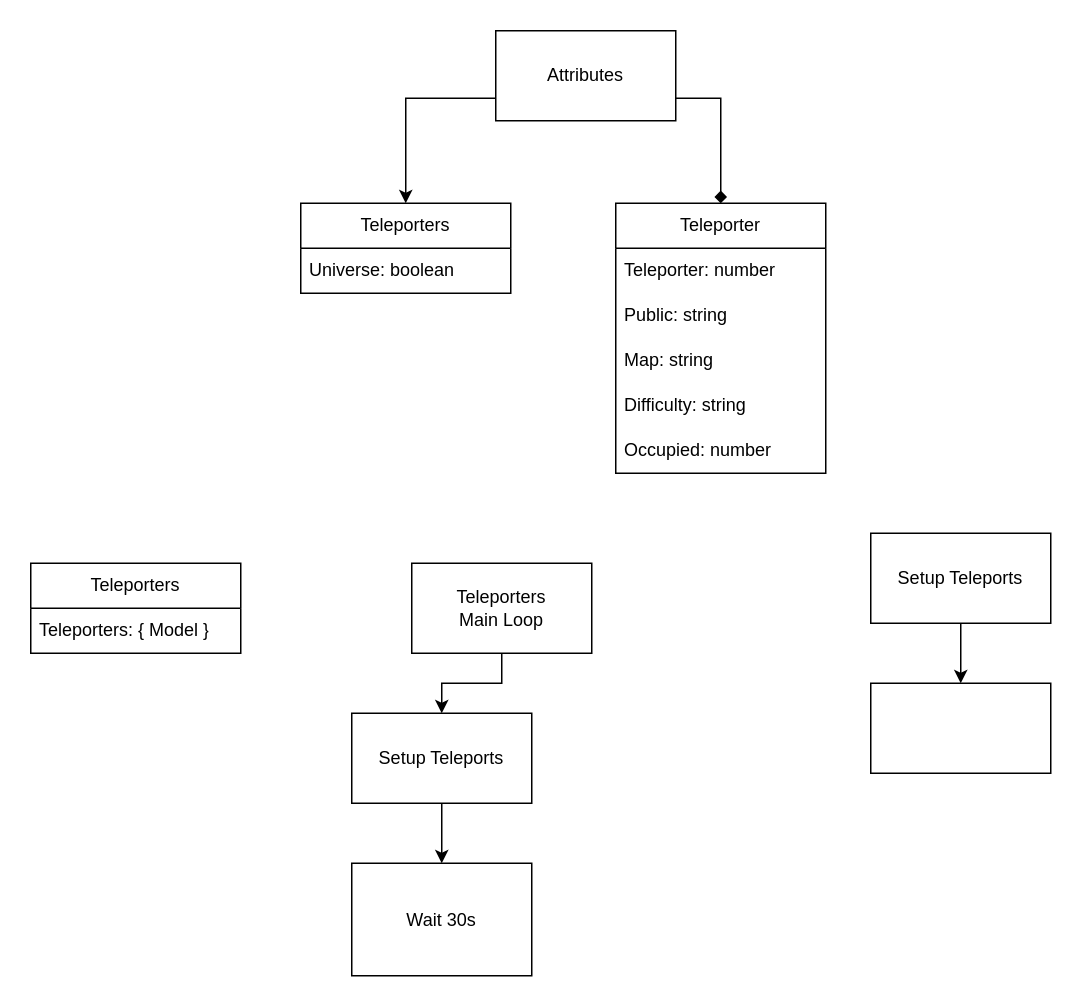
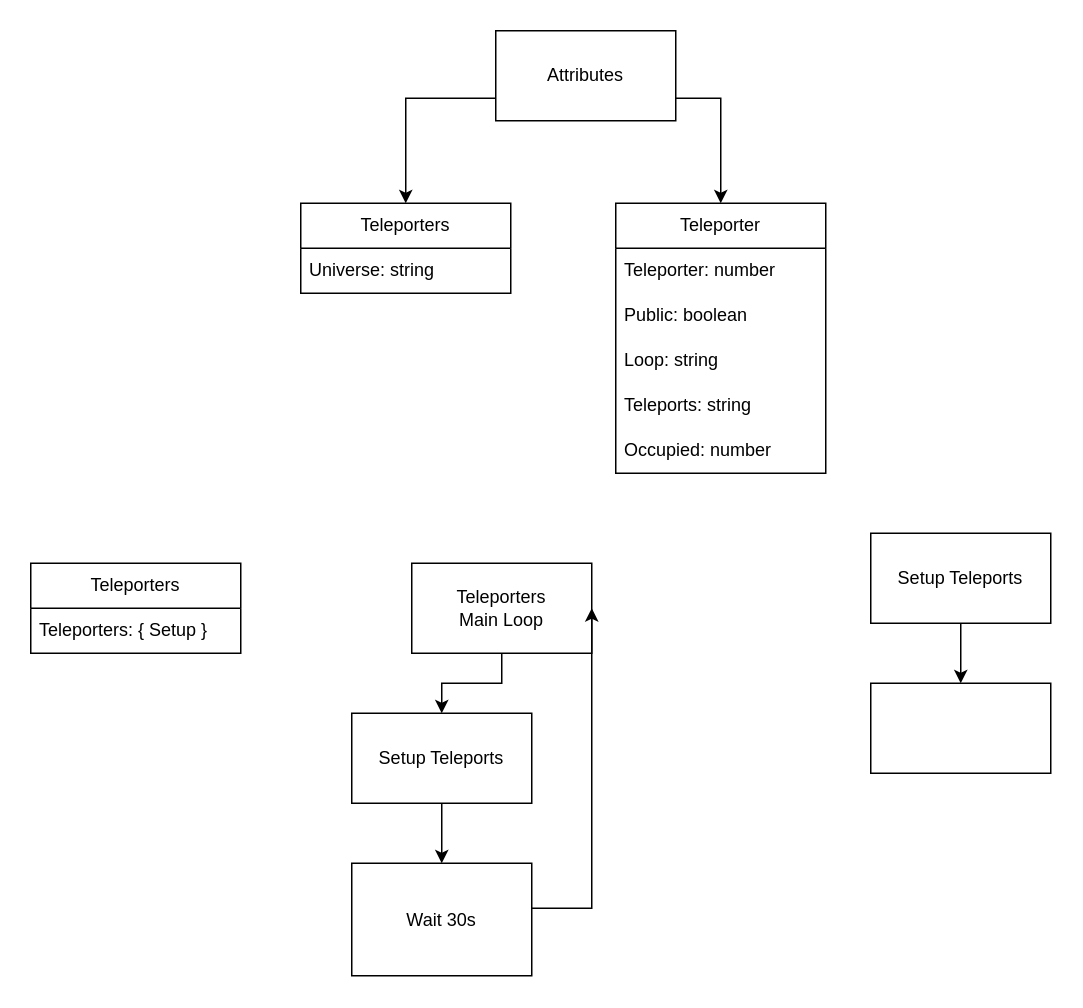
  <mxCell id="0" />
  <mxCell id="1" parent="0" />
  <mxCell id="2" value="Teleporters" style="swimlane;fontStyle=0;childLayout=stackLayout;horizontal=1;startSize=30;horizontalStack=0;resizeParent=1;resizeParentMax=0;resizeLast=0;collapsible=1;marginBottom=0;whiteSpace=wrap;html=1;" vertex="1" parent="1"><mxGeometry x="200" y="135" width="140" height="60" as="geometry" /></mxCell>
- <mxCell id="3" value="Universe: boolean" style="text;strokeColor=none;fillColor=none;align=left;verticalAlign=middle;spacingLeft=4;spacingRight=4;overflow=hidden;points=[[0,0.5],[1,0.5]];portConstraint=eastwest;rotatable=0;whiteSpace=wrap;html=1;" vertex="1" parent="2"><mxGeometry y="30" width="140" height="30" as="geometry" /></mxCell>
+ <mxCell id="3" value="Universe: string" style="text;strokeColor=none;fillColor=none;align=left;verticalAlign=middle;spacingLeft=4;spacingRight=4;overflow=hidden;points=[[0,0.5],[1,0.5]];portConstraint=eastwest;rotatable=0;whiteSpace=wrap;html=1;" vertex="1" parent="2"><mxGeometry y="30" width="140" height="30" as="geometry" /></mxCell>
  <mxCell id="4" value="Teleporter" style="swimlane;fontStyle=0;childLayout=stackLayout;horizontal=1;startSize=30;horizontalStack=0;resizeParent=1;resizeParentMax=0;resizeLast=0;collapsible=1;marginBottom=0;whiteSpace=wrap;html=1;" vertex="1" parent="1"><mxGeometry x="410" y="135" width="140" height="180" as="geometry" /></mxCell>
  <mxCell id="5" value="Teleporter: number" style="text;strokeColor=none;fillColor=none;align=left;verticalAlign=middle;spacingLeft=4;spacingRight=4;overflow=hidden;points=[[0,0.5],[1,0.5]];portConstraint=eastwest;rotatable=0;whiteSpace=wrap;html=1;" vertex="1" parent="4"><mxGeometry y="30" width="140" height="30" as="geometry" /></mxCell>
- <mxCell id="6" value="Public: string" style="text;strokeColor=none;fillColor=none;align=left;verticalAlign=middle;spacingLeft=4;spacingRight=4;overflow=hidden;points=[[0,0.5],[1,0.5]];portConstraint=eastwest;rotatable=0;whiteSpace=wrap;html=1;" vertex="1" parent="4"><mxGeometry y="60" width="140" height="30" as="geometry" /></mxCell>
- <mxCell id="7" value="Map: string" style="text;strokeColor=none;fillColor=none;align=left;verticalAlign=middle;spacingLeft=4;spacingRight=4;overflow=hidden;points=[[0,0.5],[1,0.5]];portConstraint=eastwest;rotatable=0;whiteSpace=wrap;html=1;" vertex="1" parent="4"><mxGeometry y="90" width="140" height="30" as="geometry" /></mxCell>
- <mxCell id="8" value="Difficulty: string" style="text;strokeColor=none;fillColor=none;align=left;verticalAlign=middle;spacingLeft=4;spacingRight=4;overflow=hidden;points=[[0,0.5],[1,0.5]];portConstraint=eastwest;rotatable=0;whiteSpace=wrap;html=1;" vertex="1" parent="4"><mxGeometry y="120" width="140" height="30" as="geometry" /></mxCell>
+ <mxCell id="6" value="Public: boolean" style="text;strokeColor=none;fillColor=none;align=left;verticalAlign=middle;spacingLeft=4;spacingRight=4;overflow=hidden;points=[[0,0.5],[1,0.5]];portConstraint=eastwest;rotatable=0;whiteSpace=wrap;html=1;" vertex="1" parent="4"><mxGeometry y="60" width="140" height="30" as="geometry" /></mxCell>
+ <mxCell id="7" value="Loop: string" style="text;strokeColor=none;fillColor=none;align=left;verticalAlign=middle;spacingLeft=4;spacingRight=4;overflow=hidden;points=[[0,0.5],[1,0.5]];portConstraint=eastwest;rotatable=0;whiteSpace=wrap;html=1;" vertex="1" parent="4"><mxGeometry y="90" width="140" height="30" as="geometry" /></mxCell>
+ <mxCell id="8" value="Teleports: string" style="text;strokeColor=none;fillColor=none;align=left;verticalAlign=middle;spacingLeft=4;spacingRight=4;overflow=hidden;points=[[0,0.5],[1,0.5]];portConstraint=eastwest;rotatable=0;whiteSpace=wrap;html=1;" vertex="1" parent="4"><mxGeometry y="120" width="140" height="30" as="geometry" /></mxCell>
  <mxCell id="9" value="Occupied: number" style="text;strokeColor=none;fillColor=none;align=left;verticalAlign=middle;spacingLeft=4;spacingRight=4;overflow=hidden;points=[[0,0.5],[1,0.5]];portConstraint=eastwest;rotatable=0;whiteSpace=wrap;html=1;" vertex="1" parent="4"><mxGeometry y="150" width="140" height="30" as="geometry" /></mxCell>
  <mxCell id="10" style="edgeStyle=orthogonalEdgeStyle;rounded=0;orthogonalLoop=1;jettySize=auto;html=1;entryX=0.5;entryY=0;entryDx=0;entryDy=0;" edge="1" parent="1" source="12" target="2"><mxGeometry relative="1" as="geometry"><Array as="points"><mxPoint x="270" y="65" /></Array></mxGeometry></mxCell>
- <mxCell id="11" style="edgeStyle=orthogonalEdgeStyle;rounded=0;orthogonalLoop=1;jettySize=auto;html=1;entryX=0.5;entryY=0;entryDx=0;entryDy=0;endArrow=diamond;" edge="1" parent="1" source="12" target="4"><mxGeometry relative="1" as="geometry"><Array as="points"><mxPoint x="480" y="65" /></Array></mxGeometry></mxCell>
+ <mxCell id="11" style="edgeStyle=orthogonalEdgeStyle;rounded=0;orthogonalLoop=1;jettySize=auto;html=1;entryX=0.5;entryY=0;entryDx=0;entryDy=0;" edge="1" parent="1" source="12" target="4"><mxGeometry relative="1" as="geometry"><Array as="points"><mxPoint x="480" y="65" /></Array></mxGeometry></mxCell>
  <mxCell id="12" value="Attributes" style="rounded=0;whiteSpace=wrap;html=1;" vertex="1" parent="1"><mxGeometry x="330" y="20" width="120" height="60" as="geometry" /></mxCell>
  <mxCell id="13" value="" style="edgeStyle=orthogonalEdgeStyle;rounded=0;orthogonalLoop=1;jettySize=auto;html=1;" edge="1" parent="1" source="14" target="16"><mxGeometry relative="1" as="geometry" /></mxCell>
  <mxCell id="14" value="Teleporters&lt;div&gt;Main Loop&lt;/div&gt;" style="rounded=0;whiteSpace=wrap;html=1;" vertex="1" parent="1"><mxGeometry x="274" y="375" width="120" height="60" as="geometry" /></mxCell>
  <mxCell id="15" style="edgeStyle=orthogonalEdgeStyle;rounded=0;orthogonalLoop=1;jettySize=auto;html=1;entryX=0.5;entryY=0;entryDx=0;entryDy=0;" edge="1" parent="1" source="16" target="18"><mxGeometry relative="1" as="geometry" /></mxCell>
  <mxCell id="16" value="Setup Teleports" style="whiteSpace=wrap;html=1;rounded=0;" vertex="1" parent="1"><mxGeometry x="234" y="475" width="120" height="60" as="geometry" /></mxCell>
+ <mxCell id="17" style="edgeStyle=orthogonalEdgeStyle;rounded=0;orthogonalLoop=1;jettySize=auto;html=1;entryX=1;entryY=0.5;entryDx=0;entryDy=0;" edge="1" parent="1" source="18" target="14"><mxGeometry relative="1" as="geometry"><Array as="points"><mxPoint x="394" y="605" /><mxPoint x="394" y="405" /></Array></mxGeometry></mxCell>
  <mxCell id="18" value="Wait 30s" style="whiteSpace=wrap;html=1;rounded=0;" vertex="1" parent="1"><mxGeometry x="234" y="575" width="120" height="75" as="geometry" /></mxCell>
  <mxCell id="19" value="" style="edgeStyle=orthogonalEdgeStyle;rounded=0;orthogonalLoop=1;jettySize=auto;html=1;" edge="1" parent="1" source="20" target="21"><mxGeometry relative="1" as="geometry" /></mxCell>
  <mxCell id="20" value="Setup Teleports" style="whiteSpace=wrap;html=1;rounded=0;" vertex="1" parent="1"><mxGeometry x="580" y="355" width="120" height="60" as="geometry" /></mxCell>
  <mxCell id="21" value="" style="whiteSpace=wrap;html=1;rounded=0;" vertex="1" parent="1"><mxGeometry x="580" y="455" width="120" height="60" as="geometry" /></mxCell>
  <mxCell id="22" value="Teleporters" style="swimlane;fontStyle=0;childLayout=stackLayout;horizontal=1;startSize=30;horizontalStack=0;resizeParent=1;resizeParentMax=0;resizeLast=0;collapsible=1;marginBottom=0;whiteSpace=wrap;html=1;" vertex="1" parent="1"><mxGeometry x="20" y="375" width="140" height="60" as="geometry" /></mxCell>
- <mxCell id="23" value="Teleporters: { Model }" style="text;strokeColor=none;fillColor=none;align=left;verticalAlign=middle;spacingLeft=4;spacingRight=4;overflow=hidden;points=[[0,0.5],[1,0.5]];portConstraint=eastwest;rotatable=0;whiteSpace=wrap;html=1;" vertex="1" parent="22"><mxGeometry y="30" width="140" height="30" as="geometry" /></mxCell>
+ <mxCell id="23" value="Teleporters: { Setup }" style="text;strokeColor=none;fillColor=none;align=left;verticalAlign=middle;spacingLeft=4;spacingRight=4;overflow=hidden;points=[[0,0.5],[1,0.5]];portConstraint=eastwest;rotatable=0;whiteSpace=wrap;html=1;" vertex="1" parent="22"><mxGeometry y="30" width="140" height="30" as="geometry" /></mxCell>
